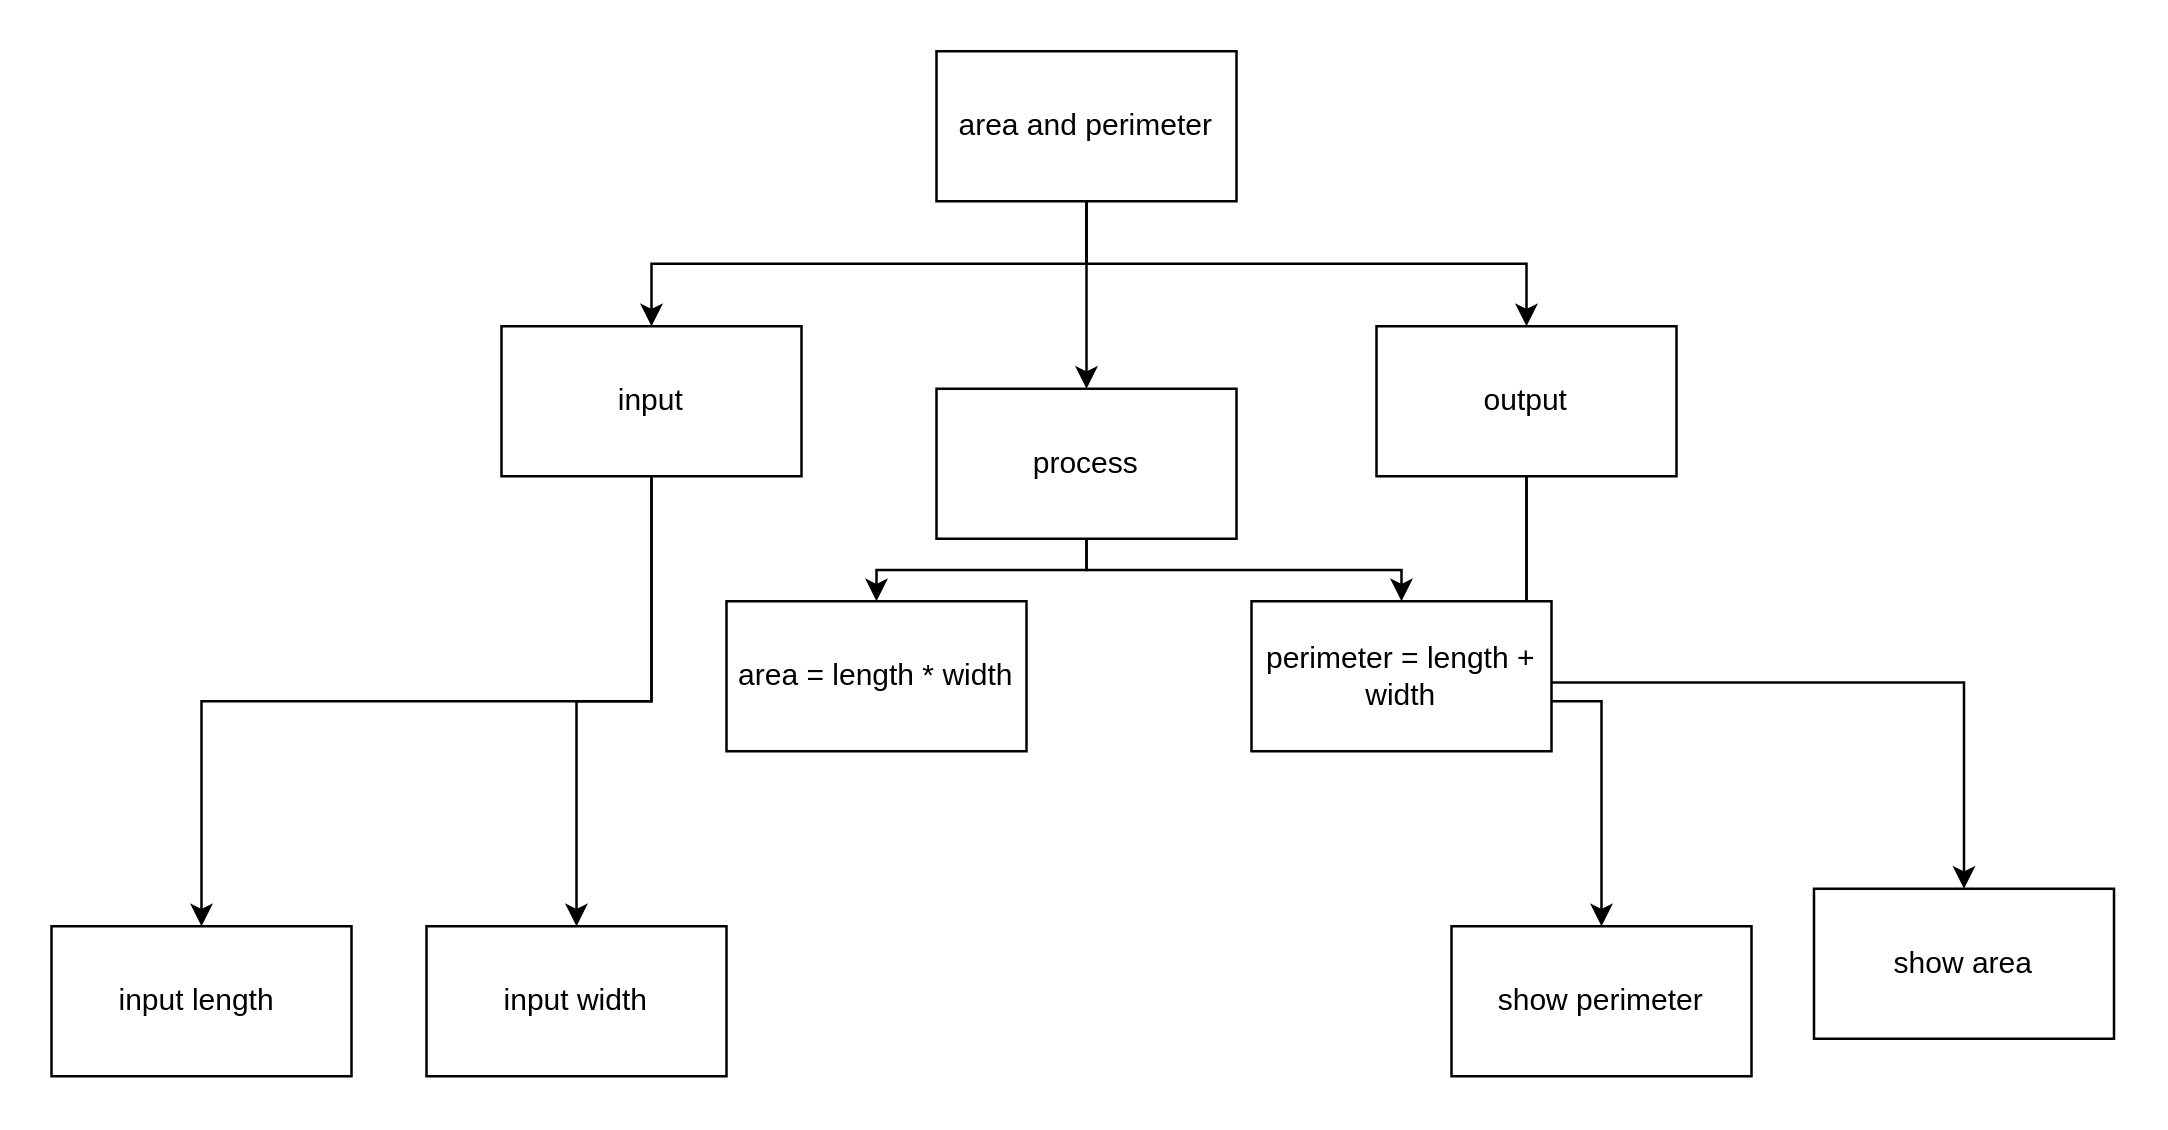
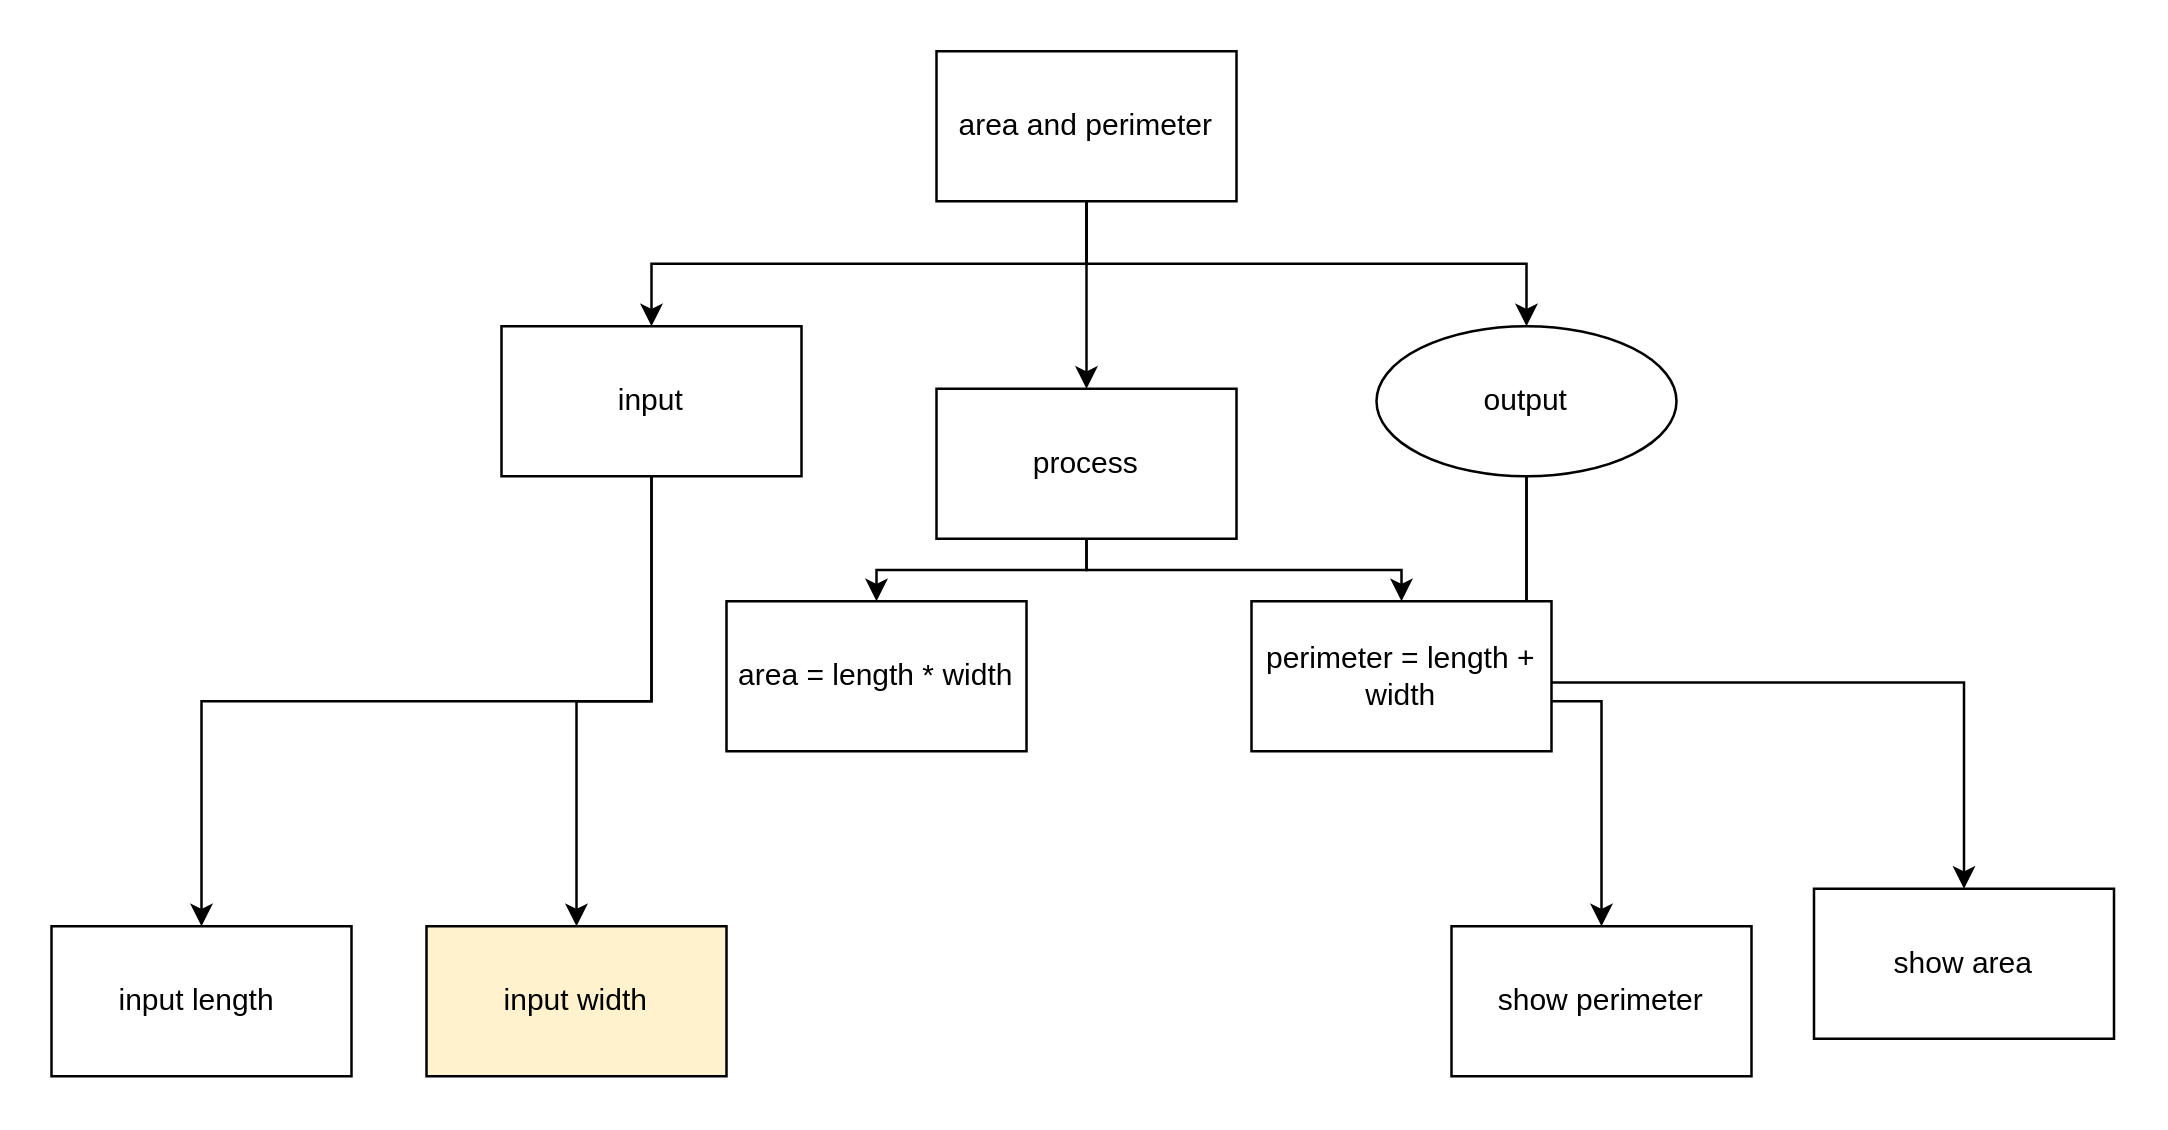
  <mxCell id="0" />
  <mxCell id="1" parent="0" />
  <mxCell id="2" style="edgeStyle=orthogonalEdgeStyle;rounded=0;html=1;exitX=0.5;exitY=1;exitDx=0;exitDy=0;entryX=0.5;entryY=0;entryDx=0;entryDy=0;" parent="1" source="5" target="11" edge="1"><mxGeometry relative="1" as="geometry" /></mxCell>
  <mxCell id="3" style="edgeStyle=orthogonalEdgeStyle;rounded=0;html=1;exitX=0.5;exitY=1;exitDx=0;exitDy=0;entryX=0.5;entryY=0;entryDx=0;entryDy=0;" parent="1" source="5" target="8" edge="1"><mxGeometry relative="1" as="geometry" /></mxCell>
  <mxCell id="4" style="edgeStyle=orthogonalEdgeStyle;rounded=0;html=1;exitX=0.5;exitY=1;exitDx=0;exitDy=0;" parent="1" source="5" target="14" edge="1"><mxGeometry relative="1" as="geometry" /></mxCell>
  <mxCell id="5" value="area and perimeter" style="rounded=0;whiteSpace=wrap;html=1;" parent="1" vertex="1"><mxGeometry x="374" y="20" width="120" height="60" as="geometry" /></mxCell>
  <mxCell id="6" style="edgeStyle=orthogonalEdgeStyle;rounded=0;html=1;exitX=0.5;exitY=1;exitDx=0;exitDy=0;entryX=0.5;entryY=0;entryDx=0;entryDy=0;" parent="1" source="8" target="15" edge="1"><mxGeometry relative="1" as="geometry" /></mxCell>
  <mxCell id="7" style="edgeStyle=orthogonalEdgeStyle;rounded=0;html=1;exitX=0.5;exitY=1;exitDx=0;exitDy=0;" parent="1" source="8" target="19" edge="1"><mxGeometry relative="1" as="geometry" /></mxCell>
  <mxCell id="8" value="input" style="rounded=0;whiteSpace=wrap;html=1;" parent="1" vertex="1"><mxGeometry x="200" y="130" width="120" height="60" as="geometry" /></mxCell>
  <mxCell id="9" style="edgeStyle=orthogonalEdgeStyle;html=1;exitX=0.5;exitY=1;exitDx=0;exitDy=0;rounded=0;" parent="1" source="11" target="17" edge="1"><mxGeometry relative="1" as="geometry" /></mxCell>
  <mxCell id="10" style="edgeStyle=orthogonalEdgeStyle;rounded=0;html=1;exitX=0.5;exitY=1;exitDx=0;exitDy=0;entryX=0.5;entryY=0;entryDx=0;entryDy=0;" parent="1" source="11" target="16" edge="1"><mxGeometry relative="1" as="geometry" /></mxCell>
  <mxCell id="11" value="process" style="rounded=0;whiteSpace=wrap;html=1;" parent="1" vertex="1"><mxGeometry x="374" y="155" width="120" height="60" as="geometry" /></mxCell>
  <mxCell id="12" style="edgeStyle=orthogonalEdgeStyle;html=1;exitX=0.5;exitY=1;exitDx=0;exitDy=0;rounded=0;" parent="1" source="14" target="18" edge="1"><mxGeometry relative="1" as="geometry"><mxPoint x="630" y="200" as="sourcePoint" /></mxGeometry></mxCell>
  <mxCell id="13" style="edgeStyle=orthogonalEdgeStyle;html=1;entryX=0.5;entryY=0;entryDx=0;entryDy=0;exitX=0.5;exitY=1;exitDx=0;exitDy=0;rounded=0;" parent="1" source="14" target="20" edge="1"><mxGeometry relative="1" as="geometry" /></mxCell>
- <mxCell id="14" value="output" style="rounded=0;whiteSpace=wrap;html=1;" parent="1" vertex="1"><mxGeometry x="550" y="130" width="120" height="60" as="geometry" /></mxCell>
- <mxCell id="15" value="input width" style="rounded=0;whiteSpace=wrap;html=1;" parent="1" vertex="1"><mxGeometry x="170" y="370" width="120" height="60" as="geometry" /></mxCell>
+ <mxCell id="14" value="output" style="ellipse;whiteSpace=wrap;html=1;" parent="1" vertex="1"><mxGeometry x="550" y="130" width="120" height="60" as="geometry" /></mxCell>
+ <mxCell id="15" value="input width" style="rounded=0;whiteSpace=wrap;html=1;fillColor=#fff2cc;" parent="1" vertex="1"><mxGeometry x="170" y="370" width="120" height="60" as="geometry" /></mxCell>
  <mxCell id="16" value="area = length * width" style="rounded=0;whiteSpace=wrap;html=1;" parent="1" vertex="1"><mxGeometry x="290" y="240" width="120" height="60" as="geometry" /></mxCell>
  <mxCell id="17" value="perimeter = length + width" style="rounded=0;whiteSpace=wrap;html=1;" parent="1" vertex="1"><mxGeometry x="500" y="240" width="120" height="60" as="geometry" /></mxCell>
  <mxCell id="18" value="show perimeter" style="rounded=0;whiteSpace=wrap;html=1;" parent="1" vertex="1"><mxGeometry x="580" y="370" width="120" height="60" as="geometry" /></mxCell>
  <mxCell id="19" value="input length&amp;nbsp;" style="rounded=0;whiteSpace=wrap;html=1;" parent="1" vertex="1"><mxGeometry y="370" width="120" height="60" as="geometry" x="20" /></mxCell>
  <mxCell id="20" value="show area" style="rounded=0;whiteSpace=wrap;html=1;" parent="1" vertex="1"><mxGeometry x="725" y="355" width="120" height="60" as="geometry" /></mxCell>
